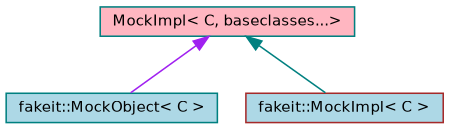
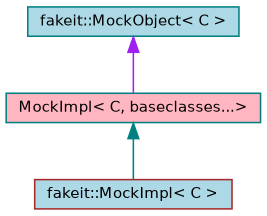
  digraph {
    node [color=teal fillcolor=lightblue fontname=Helvetica fontsize=10 shape=record style=filled]
    edge [dir=back fontname=Helvetica fontsize=10 labelfontname=Helvetica labelfontsize=10 style=solid]
    n1 [fontcolor=black height=0.2 label="fakeit::MockObject\< C \>" width=0.4]
    n2 [fillcolor=lightpink height=0.2 label="MockImpl\< C, baseclasses...\>" width=0.4]
    n3 [color=brown height=0.2 label="fakeit::MockImpl\< C \>" width=0.4]
-   n2 -> n1 [color=purple]
+   n1 -> n2 [color=purple]
    n2 -> n3 [color=teal]
  }
